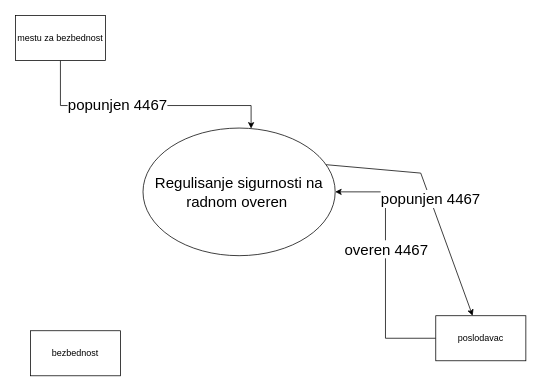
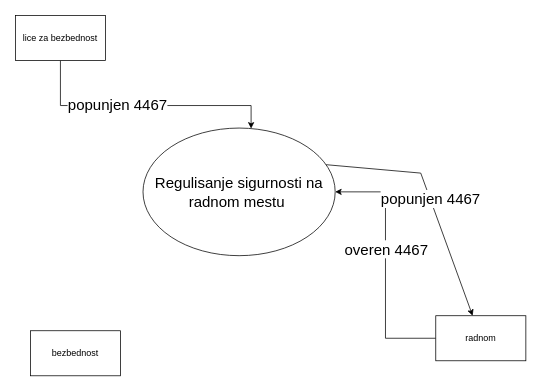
  <mxCell id="0" />
  <mxCell id="1" parent="0" />
- <mxCell id="2" value="&lt;font style=&quot;font-size: 20px;&quot;&gt;Regulisanje sigurnosti na radnom overen&amp;nbsp;&lt;/font&gt;" style="ellipse;whiteSpace=wrap;html=1;" vertex="1" parent="1"><mxGeometry x="190" y="170" width="256" height="170" as="geometry" /></mxCell>
+ <mxCell id="2" value="&lt;font style=&quot;font-size: 20px;&quot;&gt;Regulisanje sigurnosti na radnom mestu&amp;nbsp;&lt;/font&gt;" style="ellipse;whiteSpace=wrap;html=1;" vertex="1" parent="1"><mxGeometry x="190" y="170" width="256" height="170" as="geometry" /></mxCell>
  <mxCell id="3" style="edgeStyle=orthogonalEdgeStyle;rounded=0;orthogonalLoop=1;jettySize=auto;html=1;fontSize=20;" edge="1" parent="1" source="5" target="2"><mxGeometry relative="1" as="geometry"><Array as="points"><mxPoint x="80" y="140" /><mxPoint x="334" y="140" /></Array></mxGeometry></mxCell>
  <mxCell id="4" value="popunjen 4467" style="edgeLabel;html=1;align=center;verticalAlign=middle;resizable=0;points=[];fontSize=20;" vertex="1" connectable="0" parent="3"><mxGeometry x="-0.214" y="2" relative="1" as="geometry"><mxPoint as="offset" /></mxGeometry></mxCell>
- <mxCell id="5" value="mestu za bezbednost" style="rounded=0;whiteSpace=wrap;html=1;" vertex="1" parent="1"><mxGeometry x="20" y="20" width="120" height="60" as="geometry" /></mxCell>
+ <mxCell id="5" value="lice za bezbednost" style="rounded=0;whiteSpace=wrap;html=1;" vertex="1" parent="1"><mxGeometry x="20" y="20" width="120" height="60" as="geometry" /></mxCell>
  <mxCell id="6" value="bezbednost" style="rounded=0;whiteSpace=wrap;html=1;" vertex="1" parent="1"><mxGeometry x="40" y="440" width="120" height="60" as="geometry" /></mxCell>
  <mxCell id="7" style="edgeStyle=orthogonalEdgeStyle;rounded=0;orthogonalLoop=1;jettySize=auto;html=1;exitX=0;exitY=0.5;exitDx=0;exitDy=0;entryX=1;entryY=0.5;entryDx=0;entryDy=0;fontSize=20;" edge="1" parent="1" source="9" target="2"><mxGeometry relative="1" as="geometry" /></mxCell>
  <mxCell id="8" value="overen 4467" style="edgeLabel;html=1;align=center;verticalAlign=middle;resizable=0;points=[];fontSize=20;" vertex="1" connectable="0" parent="7"><mxGeometry x="0.134" relative="1" as="geometry"><mxPoint as="offset" /></mxGeometry></mxCell>
- <mxCell id="9" value="poslodavac" style="rounded=0;whiteSpace=wrap;html=1;" vertex="1" parent="1"><mxGeometry x="580" y="420" width="120" height="60" as="geometry" /></mxCell>
+ <mxCell id="9" value="radnom" style="rounded=0;whiteSpace=wrap;html=1;" vertex="1" parent="1"><mxGeometry x="580" y="420" width="120" height="60" as="geometry" /></mxCell>
  <mxCell id="10" value="" style="endArrow=classic;html=1;rounded=0;fontSize=20;exitX=0.953;exitY=0.287;exitDx=0;exitDy=0;exitPerimeter=0;" edge="1" parent="1" source="2" target="9"><mxGeometry width="50" height="50" relative="1" as="geometry"><mxPoint x="580" y="210" as="sourcePoint" /><mxPoint x="270" y="240" as="targetPoint" /><Array as="points"><mxPoint x="560" y="230" /></Array></mxGeometry></mxCell>
  <mxCell id="11" value="popunjen 4467" style="edgeLabel;html=1;align=center;verticalAlign=middle;resizable=0;points=[];fontSize=20;" vertex="1" connectable="0" parent="10"><mxGeometry x="-0.016" relative="1" as="geometry"><mxPoint as="offset" /></mxGeometry></mxCell>
